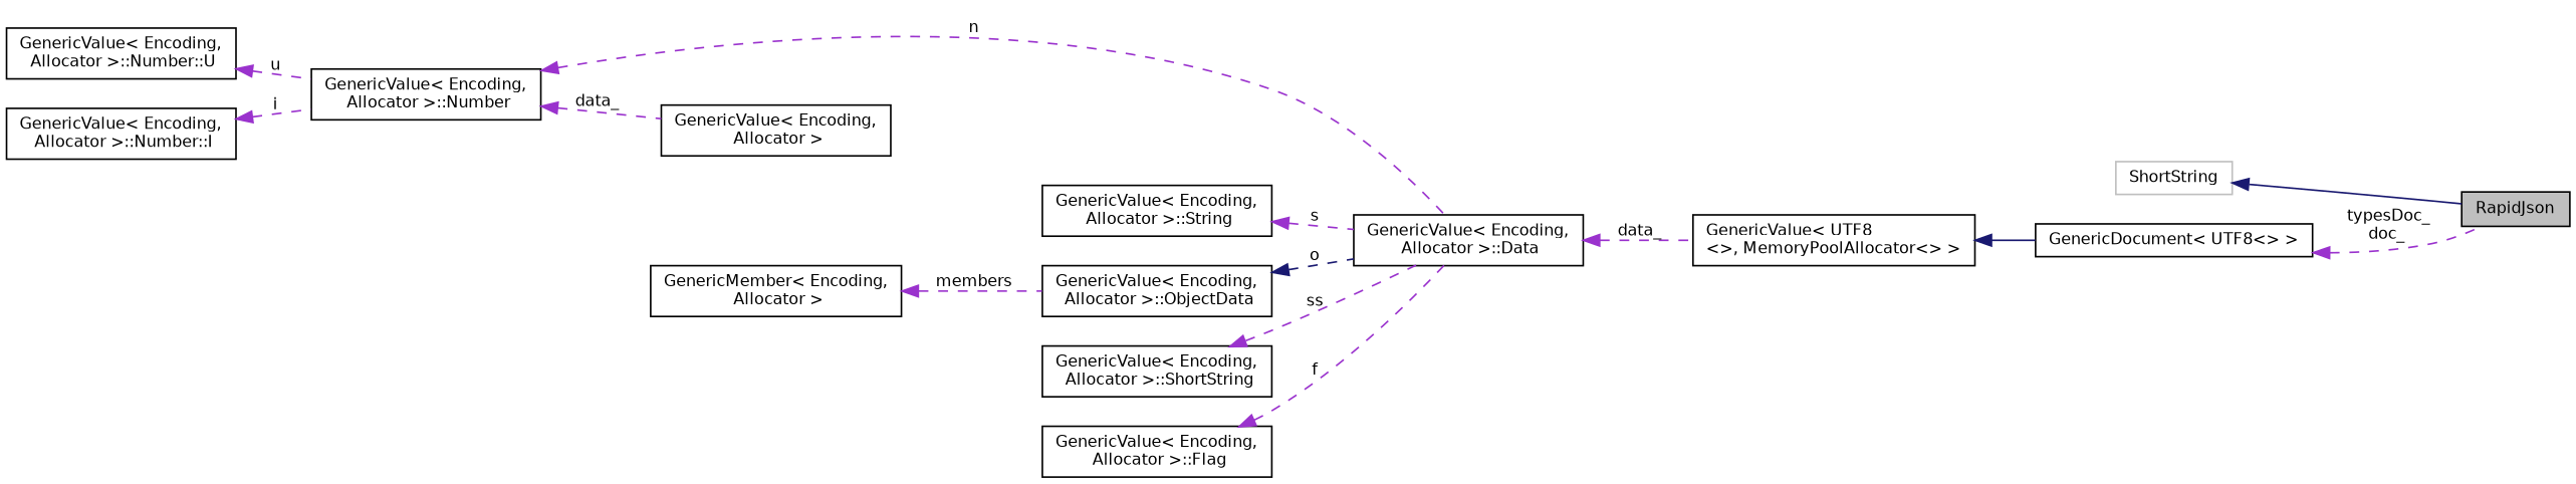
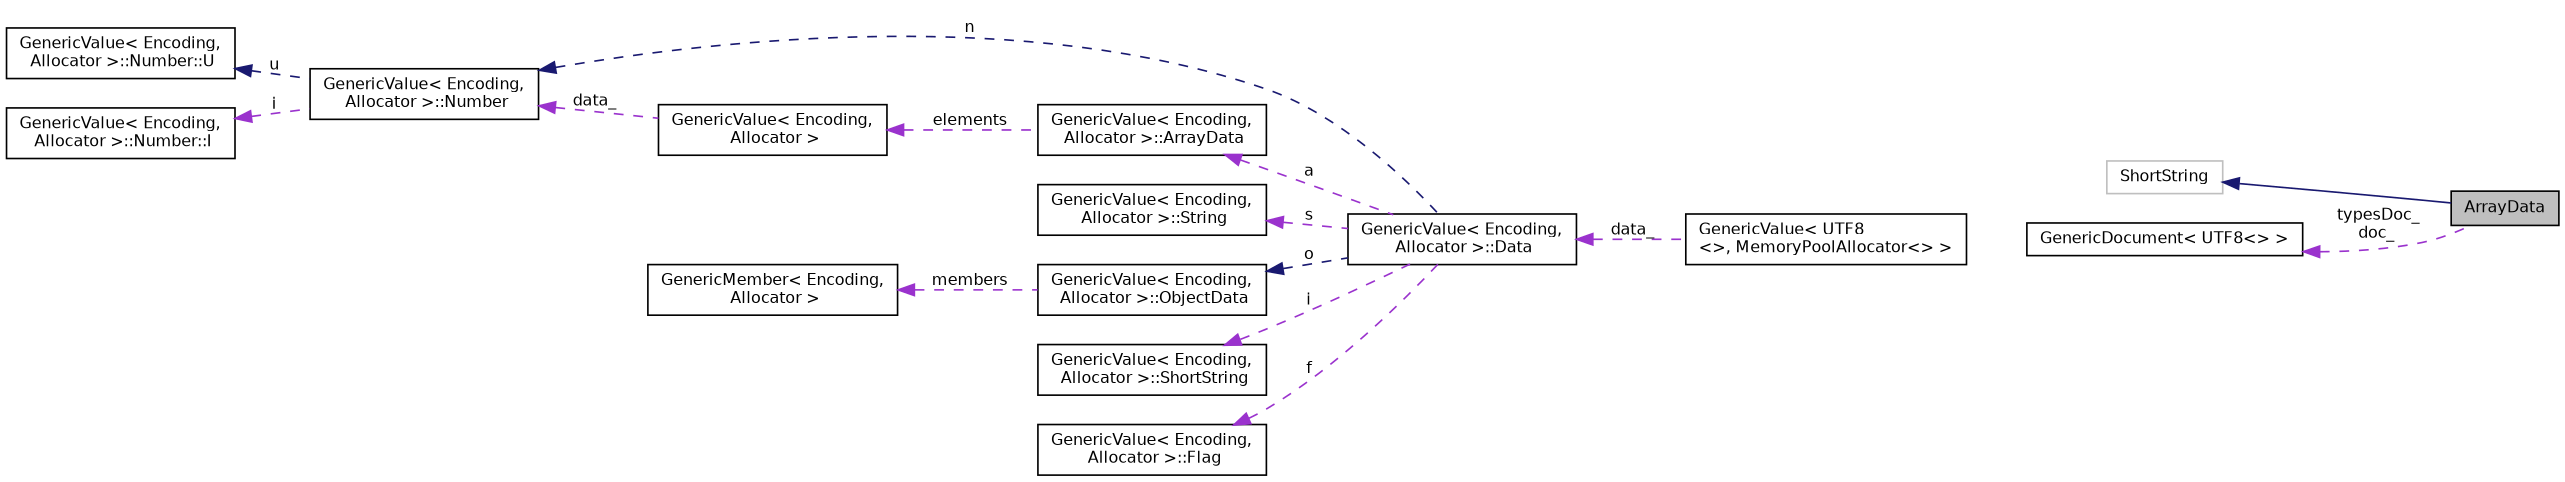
  digraph {
    rankdir=LR
    node [color=black fillcolor=white fontname=Helvetica fontsize=10 shape=record style=filled]
    edge [color=darkorchid3 dir=back fontname=Helvetica fontsize=10 labelfontname=Helvetica labelfontsize=10 style=dashed]
-   n1 [fillcolor=grey75 fontcolor=black height=0.2 label=RapidJson width=0.4]
+   n1 [fillcolor=grey75 fontcolor=black height=0.2 label=ArrayData width=0.4]
    n2 [color=grey75 height=0.2 label=ShortString width=0.4]
    n3 [height=0.2 label="GenericDocument\< UTF8\<\> \>" width=0.4]
    n4 [height=0.2 label="GenericValue\< UTF8\l\<\>, MemoryPoolAllocator\<\> \>" width=0.4]
    n5 [height=0.2 label="GenericValue\< Encoding,\l Allocator \>::Data" width=0.4]
    n6 [height=0.2 label="GenericValue\< Encoding,\l Allocator \>" width=0.4]
+   n7 [height=0.2 label="GenericValue\< Encoding,\l Allocator \>::ArrayData" width=0.4]
    n8 [height=0.2 label="GenericValue\< Encoding,\l Allocator \>::String" width=0.4]
    n9 [height=0.2 label="GenericValue\< Encoding,\l Allocator \>::ObjectData" width=0.4]
    n10 [height=0.2 label="GenericMember\< Encoding,\l Allocator \>" width=0.4]
    n11 [height=0.2 label="GenericValue\< Encoding,\l Allocator \>::Number" width=0.4]
    n12 [height=0.2 label="GenericValue\< Encoding,\l Allocator \>::Number::U" width=0.4]
    n13 [height=0.2 label="GenericValue\< Encoding,\l Allocator \>::Number::I" width=0.4]
    n14 [height=0.2 label="GenericValue\< Encoding,\l Allocator \>::ShortString" width=0.4]
    n15 [height=0.2 label="GenericValue\< Encoding,\l Allocator \>::Flag" width=0.4]
    n2 -> n1 [color=midnightblue style=solid]
    n3 -> n1 [label=" typesDoc_\ndoc_"]
-   n4 -> n3 [color=midnightblue style=solid]
    n5 -> n4 [label=" data_"]
+   n6 -> n7 [label=" elements"]
+   n7 -> n5 [label=" a"]
    n8 -> n5 [label=" s"]
    n9 -> n5 [color=midnightblue label=" o"]
    n10 -> n9 [label=" members"]
-   n11 -> n5 [label=" n"]
+   n11 -> n5 [color=midnightblue label=" n"]
    n11 -> n6 [label=" data_"]
-   n12 -> n11 [label=" u"]
+   n12 -> n11 [color=midnightblue label=" u"]
    n13 -> n11 [label=" i"]
-   n14 -> n5 [label=" ss"]
+   n14 -> n5 [label=" i"]
    n15 -> n5 [label=" f"]
  }
